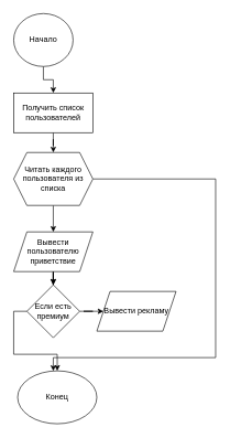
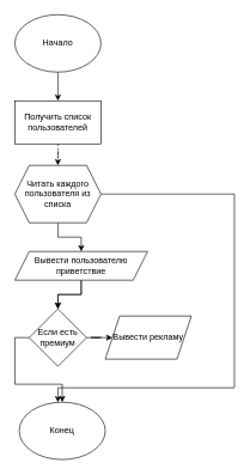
  <mxCell id="0" />
  <mxCell id="1" parent="0" />
  <mxCell id="2" value="" style="edgeStyle=orthogonalEdgeStyle;rounded=0;orthogonalLoop=1;jettySize=auto;html=1;" edge="1" parent="1" source="3" target="5"><mxGeometry relative="1" as="geometry" /></mxCell>
- <mxCell id="3" value="Начало" style="ellipse;whiteSpace=wrap;html=1;" vertex="1" parent="1"><mxGeometry x="20" y="20" width="90" height="80" as="geometry" /></mxCell>
- <mxCell id="4" value="" style="edgeStyle=orthogonalEdgeStyle;rounded=0;orthogonalLoop=1;jettySize=auto;html=1;" edge="1" parent="1" source="5" target="8"><mxGeometry relative="1" as="geometry" /></mxCell>
+ <mxCell id="3" value="Начало" style="ellipse;whiteSpace=wrap;html=1;" vertex="1" parent="1"><mxGeometry x="20" y="20" width="120" height="80" as="geometry" /></mxCell>
+ <mxCell id="4" value="" style="edgeStyle=orthogonalEdgeStyle;rounded=0;orthogonalLoop=1;jettySize=auto;html=1;dashed=1;" edge="1" parent="1" source="5" target="8"><mxGeometry relative="1" as="geometry" /></mxCell>
  <mxCell id="5" value="Получить список пользователей" style="rounded=0;whiteSpace=wrap;html=1;" vertex="1" parent="1"><mxGeometry x="20" y="140" width="120" height="60" as="geometry" /></mxCell>
  <mxCell id="6" value="" style="edgeStyle=orthogonalEdgeStyle;rounded=0;orthogonalLoop=1;jettySize=auto;html=1;" edge="1" parent="1" source="8" target="11"><mxGeometry relative="1" as="geometry" /></mxCell>
  <mxCell id="7" style="edgeStyle=orthogonalEdgeStyle;rounded=0;orthogonalLoop=1;jettySize=auto;html=1;" edge="1" parent="1" source="8" target="16"><mxGeometry relative="1" as="geometry"><Array as="points"><mxPoint x="326" y="270" /><mxPoint x="326" y="540" /><mxPoint x="80" y="540" /></Array></mxGeometry></mxCell>
  <mxCell id="8" value="Читать каждого пользователя из списка" style="shape=hexagon;perimeter=hexagonPerimeter2;whiteSpace=wrap;html=1;fixedSize=1;" vertex="1" parent="1"><mxGeometry x="20" y="230" width="120" height="80" as="geometry" /></mxCell>
  <mxCell id="9" value="" style="edgeStyle=orthogonalEdgeStyle;rounded=0;orthogonalLoop=1;jettySize=auto;html=1;" edge="1" parent="1" source="11" target="14"><mxGeometry relative="1" as="geometry" /></mxCell>
  <mxCell id="10" style="edgeStyle=orthogonalEdgeStyle;rounded=0;orthogonalLoop=1;jettySize=auto;html=1;" edge="1" parent="1" source="11" target="14"><mxGeometry relative="1" as="geometry" /></mxCell>
- <mxCell id="11" value="Вывести пользователю приветствие" style="shape=parallelogram;perimeter=parallelogramPerimeter;whiteSpace=wrap;html=1;fixedSize=1;" vertex="1" parent="1"><mxGeometry x="20" y="350" width="120" height="60" as="geometry" /></mxCell>
+ <mxCell id="11" value="Вывести пользователю приветствие" style="shape=parallelogram;perimeter=parallelogramPerimeter;whiteSpace=wrap;html=1;fixedSize=1;" vertex="1" parent="1"><mxGeometry x="20" y="350" width="185" height="40" as="geometry" /></mxCell>
  <mxCell id="12" style="edgeStyle=orthogonalEdgeStyle;rounded=0;orthogonalLoop=1;jettySize=auto;html=1;entryX=0;entryY=0.5;entryDx=0;entryDy=0;" edge="1" parent="1" source="14" target="15"><mxGeometry relative="1" as="geometry" /></mxCell>
  <mxCell id="13" style="edgeStyle=orthogonalEdgeStyle;rounded=0;orthogonalLoop=1;jettySize=auto;html=1;exitX=0;exitY=0.5;exitDx=0;exitDy=0;" edge="1" parent="1" source="14" target="16"><mxGeometry relative="1" as="geometry" /></mxCell>
  <mxCell id="14" value="Если есть премиум" style="rhombus;whiteSpace=wrap;html=1;" vertex="1" parent="1"><mxGeometry x="40" y="430" width="80" height="80" as="geometry" /></mxCell>
  <mxCell id="15" value="Вывести рекламу" style="shape=parallelogram;perimeter=parallelogramPerimeter;whiteSpace=wrap;html=1;fixedSize=1;" vertex="1" parent="1"><mxGeometry x="146" y="440" width="120" height="60" as="geometry" /></mxCell>
  <mxCell id="16" value="Конец" style="ellipse;whiteSpace=wrap;html=1;" vertex="1" parent="1"><mxGeometry x="26" y="560" width="120" height="80" as="geometry" /></mxCell>
